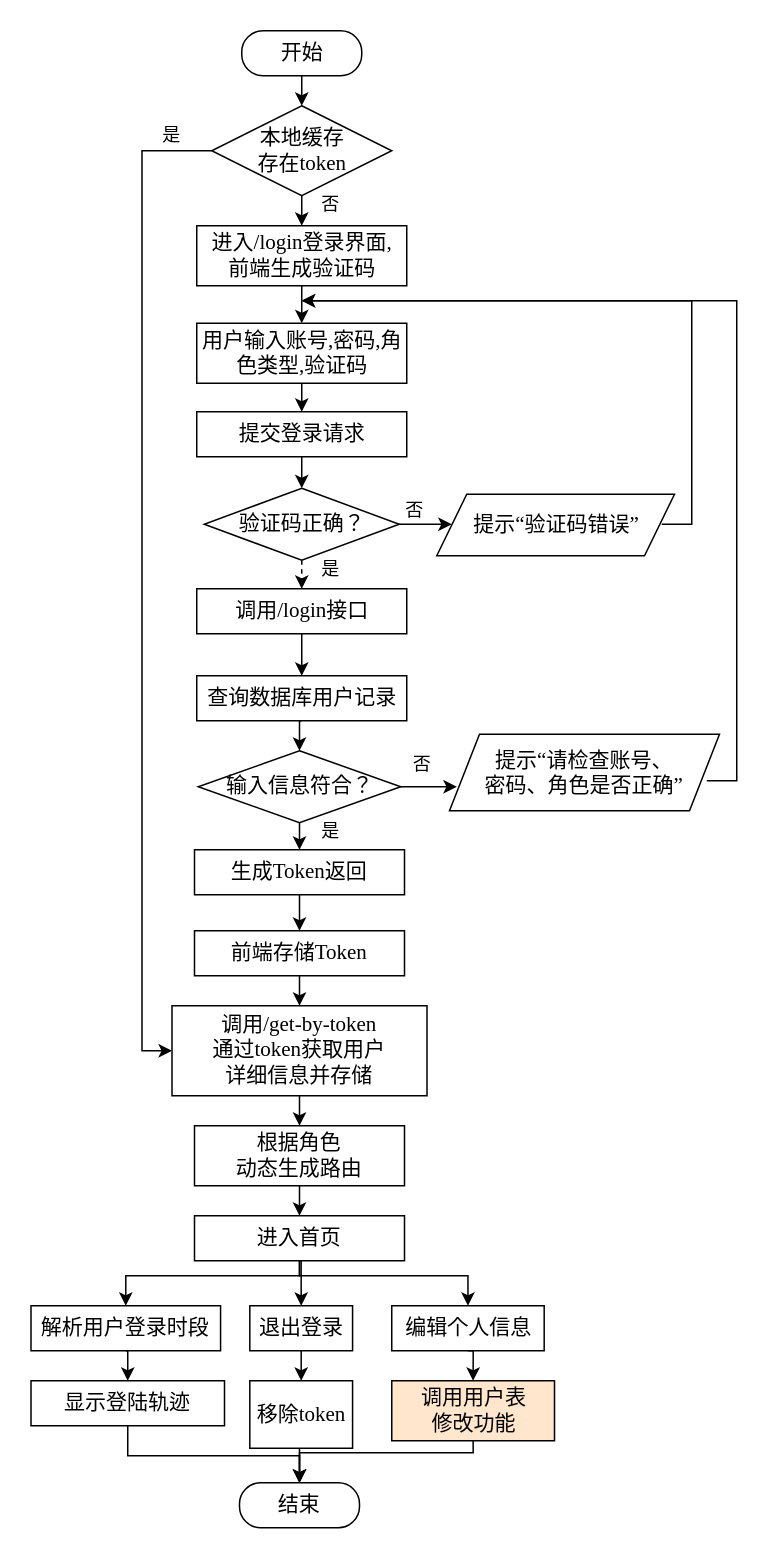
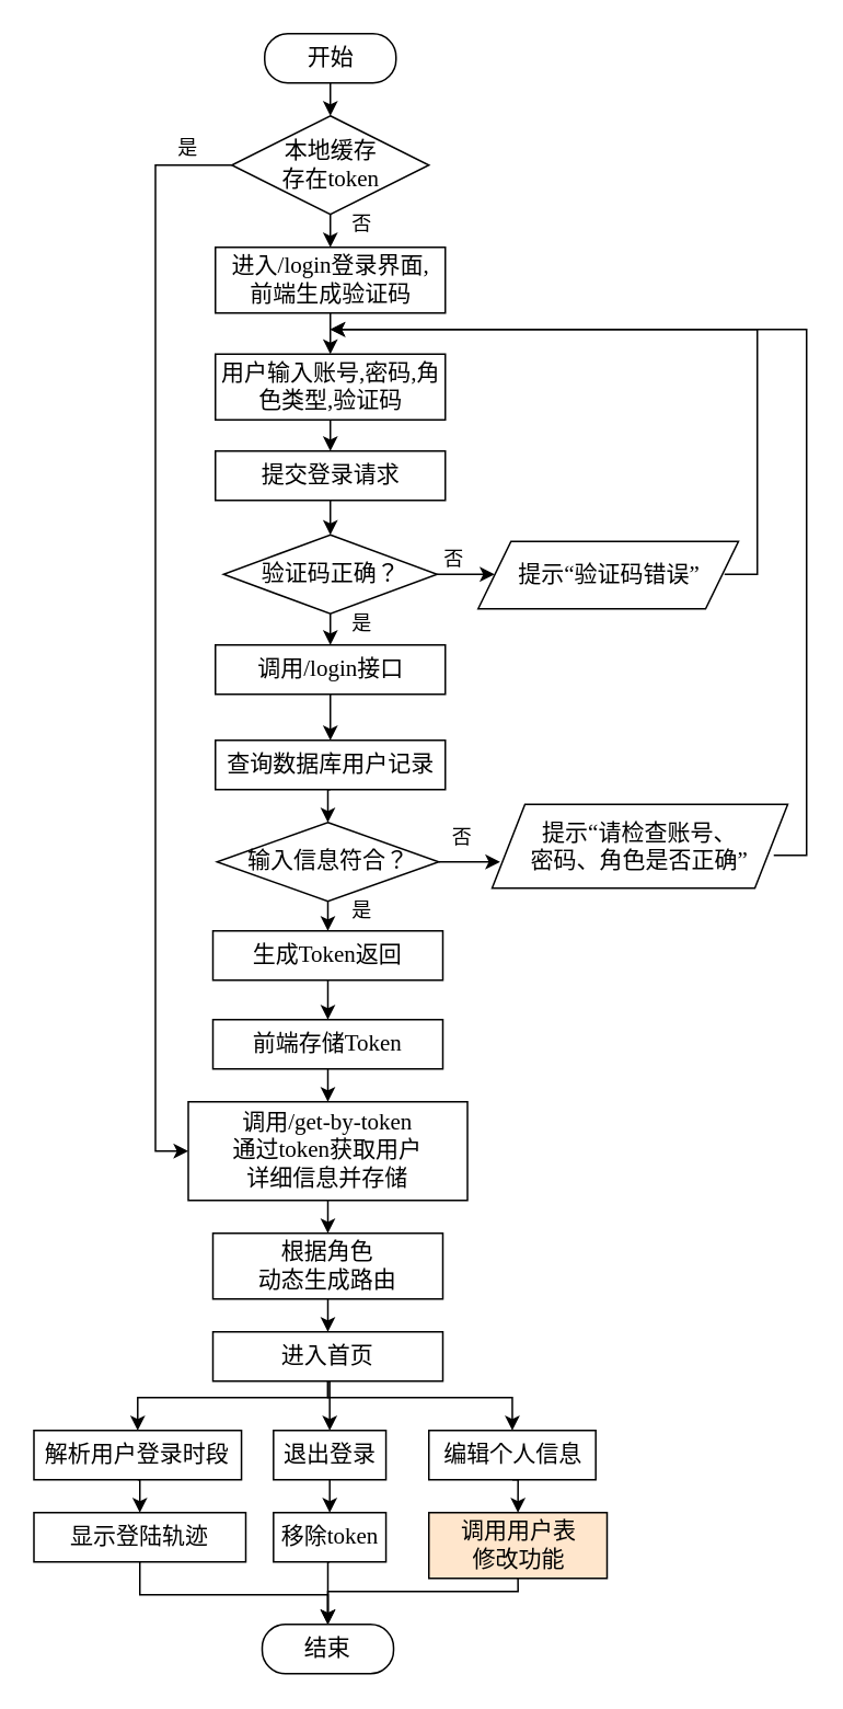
  <mxCell id="0" />
  <mxCell id="1" parent="0" />
  <mxCell id="2" style="edgeStyle=orthogonalEdgeStyle;rounded=0;orthogonalLoop=1;jettySize=auto;html=1;exitX=0.5;exitY=1;exitDx=0;exitDy=0;entryX=0.5;entryY=0;entryDx=0;entryDy=0;fontFamily=宋体;fontSize=14;fontColor=default;" parent="1" source="3" edge="1"><mxGeometry relative="1" as="geometry"><mxPoint x="200.5" y="70" as="targetPoint" /></mxGeometry></mxCell>
  <mxCell id="3" value="开始" style="rounded=1;whiteSpace=wrap;html=1;fontSize=14;glass=0;strokeWidth=1;shadow=0;arcSize=47;fontFamily=宋体;" parent="1" vertex="1"><mxGeometry x="160.5" y="20" width="80" height="30" as="geometry" /></mxCell>
  <mxCell id="4" style="edgeStyle=orthogonalEdgeStyle;rounded=0;orthogonalLoop=1;jettySize=auto;html=1;exitX=0.5;exitY=1;exitDx=0;exitDy=0;entryX=0.5;entryY=0;entryDx=0;entryDy=0;" parent="1" source="6" target="10" edge="1"><mxGeometry relative="1" as="geometry" /></mxCell>
  <mxCell id="5" style="edgeStyle=orthogonalEdgeStyle;rounded=0;orthogonalLoop=1;jettySize=auto;html=1;exitX=0;exitY=0.5;exitDx=0;exitDy=0;entryX=0;entryY=0.5;entryDx=0;entryDy=0;" parent="1" source="6" target="37" edge="1"><mxGeometry relative="1" as="geometry" /></mxCell>
  <mxCell id="6" value="&lt;font style=&quot;font-size: 14px;&quot; face=&quot;宋体&quot;&gt;本地缓存&lt;/font&gt;&lt;div&gt;&lt;font face=&quot;宋体&quot;&gt;&lt;span style=&quot;font-size: 14px;&quot;&gt;存在token&lt;/span&gt;&lt;/font&gt;&lt;/div&gt;" style="rhombus;whiteSpace=wrap;html=1;" parent="1" vertex="1"><mxGeometry x="140.5" y="70" width="120" height="60" as="geometry" /></mxCell>
  <mxCell id="7" style="edgeStyle=orthogonalEdgeStyle;rounded=0;orthogonalLoop=1;jettySize=auto;html=1;exitX=0.5;exitY=1;exitDx=0;exitDy=0;entryX=0.5;entryY=0;entryDx=0;entryDy=0;" parent="1" source="8" target="14" edge="1"><mxGeometry relative="1" as="geometry" /></mxCell>
  <mxCell id="8" value="用户输入账号,密码,角色类型,验证码" style="rounded=0;whiteSpace=wrap;html=1;fontFamily=宋体;fontSize=14;" parent="1" vertex="1"><mxGeometry x="130.5" y="215" width="140" height="40" as="geometry" /></mxCell>
  <mxCell id="9" style="edgeStyle=orthogonalEdgeStyle;rounded=0;orthogonalLoop=1;jettySize=auto;html=1;exitX=0.5;exitY=1;exitDx=0;exitDy=0;entryX=0.5;entryY=0;entryDx=0;entryDy=0;" parent="1" source="10" target="8" edge="1"><mxGeometry relative="1" as="geometry" /></mxCell>
  <mxCell id="10" value="进入/login登录界面,&lt;div&gt;前端生成验证码&lt;/div&gt;" style="rounded=0;whiteSpace=wrap;html=1;fontFamily=宋体;fontSize=14;" parent="1" vertex="1"><mxGeometry x="130.5" y="150" width="140" height="40" as="geometry" /></mxCell>
  <mxCell id="11" style="edgeStyle=orthogonalEdgeStyle;rounded=0;orthogonalLoop=1;jettySize=auto;html=1;exitX=0.5;exitY=1;exitDx=0;exitDy=0;entryX=0.5;entryY=0;entryDx=0;entryDy=0;" parent="1" source="12" target="22" edge="1"><mxGeometry relative="1" as="geometry" /></mxCell>
  <mxCell id="12" value="调用/login接口" style="rounded=0;whiteSpace=wrap;html=1;fontFamily=宋体;fontSize=14;" parent="1" vertex="1"><mxGeometry x="130.5" y="392" width="140" height="30" as="geometry" /></mxCell>
  <mxCell id="13" style="edgeStyle=orthogonalEdgeStyle;rounded=0;orthogonalLoop=1;jettySize=auto;html=1;exitX=0.5;exitY=1;exitDx=0;exitDy=0;entryX=0.5;entryY=0;entryDx=0;entryDy=0;" parent="1" source="14" target="17" edge="1"><mxGeometry relative="1" as="geometry" /></mxCell>
  <mxCell id="14" value="提交登录请求" style="rounded=0;whiteSpace=wrap;html=1;fontFamily=宋体;fontSize=14;" parent="1" vertex="1"><mxGeometry x="130.5" y="274" width="140" height="30" as="geometry" /></mxCell>
  <mxCell id="15" style="edgeStyle=orthogonalEdgeStyle;rounded=0;orthogonalLoop=1;jettySize=auto;html=1;exitX=1;exitY=0.5;exitDx=0;exitDy=0;entryX=0;entryY=0.5;entryDx=0;entryDy=0;" parent="1" source="17" edge="1"><mxGeometry relative="1" as="geometry"><mxPoint x="300.5" y="349" as="targetPoint" /></mxGeometry></mxCell>
- <mxCell id="16" style="edgeStyle=orthogonalEdgeStyle;rounded=0;orthogonalLoop=1;jettySize=auto;html=1;exitX=0.5;exitY=1;exitDx=0;exitDy=0;entryX=0.5;entryY=0;entryDx=0;entryDy=0;dashed=1;" parent="1" source="17" target="12" edge="1"><mxGeometry relative="1" as="geometry" /></mxCell>
+ <mxCell id="16" style="edgeStyle=orthogonalEdgeStyle;rounded=0;orthogonalLoop=1;jettySize=auto;html=1;exitX=0.5;exitY=1;exitDx=0;exitDy=0;entryX=0.5;entryY=0;entryDx=0;entryDy=0;" parent="1" source="17" target="12" edge="1"><mxGeometry relative="1" as="geometry" /></mxCell>
  <mxCell id="17" value="验证码正确？" style="rhombus;whiteSpace=wrap;html=1;fontFamily=宋体;fontSize=14;" parent="1" vertex="1"><mxGeometry x="135.5" y="325" width="130" height="48" as="geometry" /></mxCell>
  <mxCell id="18" style="edgeStyle=orthogonalEdgeStyle;rounded=0;orthogonalLoop=1;jettySize=auto;html=1;exitX=1;exitY=0.5;exitDx=0;exitDy=0;" parent="1" edge="1"><mxGeometry relative="1" as="geometry"><mxPoint x="200.5" y="200" as="targetPoint" /><Array as="points"><mxPoint x="460.5" y="349" /><mxPoint x="460.5" y="200" /></Array><mxPoint x="440.5" y="349" as="sourcePoint" /></mxGeometry></mxCell>
  <mxCell id="19" value="是" style="text;html=1;align=center;verticalAlign=middle;whiteSpace=wrap;rounded=0;fontFamily=宋体;" parent="1" vertex="1"><mxGeometry x="209.5" y="373" width="20" height="12" as="geometry" /></mxCell>
  <mxCell id="20" value="否" style="text;html=1;align=center;verticalAlign=middle;whiteSpace=wrap;rounded=0;fontFamily=宋体;" parent="1" vertex="1"><mxGeometry x="265.5" y="334" width="20" height="12" as="geometry" /></mxCell>
  <mxCell id="21" style="edgeStyle=orthogonalEdgeStyle;rounded=0;orthogonalLoop=1;jettySize=auto;html=1;exitX=0.5;exitY=1;exitDx=0;exitDy=0;entryX=0.5;entryY=0;entryDx=0;entryDy=0;" parent="1" source="22" target="24" edge="1"><mxGeometry relative="1" as="geometry" /></mxCell>
  <mxCell id="22" value="查询数据库用户记录" style="rounded=0;whiteSpace=wrap;html=1;fontFamily=宋体;fontSize=14;" parent="1" vertex="1"><mxGeometry x="130.5" y="450" width="140" height="30" as="geometry" /></mxCell>
  <mxCell id="23" style="edgeStyle=orthogonalEdgeStyle;rounded=0;orthogonalLoop=1;jettySize=auto;html=1;exitX=0.5;exitY=1;exitDx=0;exitDy=0;entryX=0.5;entryY=0;entryDx=0;entryDy=0;" parent="1" source="24" target="29" edge="1"><mxGeometry relative="1" as="geometry" /></mxCell>
  <mxCell id="24" value="输入信息符合？" style="rhombus;whiteSpace=wrap;html=1;fontFamily=宋体;fontSize=14;" parent="1" vertex="1"><mxGeometry x="131.5" y="500" width="135" height="48" as="geometry" /></mxCell>
  <mxCell id="25" style="edgeStyle=orthogonalEdgeStyle;rounded=0;orthogonalLoop=1;jettySize=auto;html=1;exitX=1;exitY=0.5;exitDx=0;exitDy=0;" parent="1" edge="1"><mxGeometry relative="1" as="geometry"><mxPoint x="200.5" y="200" as="targetPoint" /><Array as="points"><mxPoint x="490.5" y="520" /><mxPoint x="490.5" y="200" /></Array><mxPoint x="470.5" y="520" as="sourcePoint" /></mxGeometry></mxCell>
  <mxCell id="26" value="否" style="text;html=1;align=center;verticalAlign=middle;whiteSpace=wrap;rounded=0;fontFamily=宋体;" parent="1" vertex="1"><mxGeometry x="270.5" y="503" width="20" height="12" as="geometry" /></mxCell>
  <mxCell id="27" style="edgeStyle=orthogonalEdgeStyle;rounded=0;orthogonalLoop=1;jettySize=auto;html=1;exitX=1;exitY=0.5;exitDx=0;exitDy=0;entryX=0.02;entryY=0.588;entryDx=0;entryDy=0;entryPerimeter=0;" parent="1" source="24" edge="1"><mxGeometry relative="1" as="geometry"><mxPoint x="303.9" y="523.52" as="targetPoint" /></mxGeometry></mxCell>
  <mxCell id="28" style="edgeStyle=orthogonalEdgeStyle;rounded=0;orthogonalLoop=1;jettySize=auto;html=1;exitX=0.5;exitY=1;exitDx=0;exitDy=0;entryX=0.5;entryY=0;entryDx=0;entryDy=0;" parent="1" source="29" target="32" edge="1"><mxGeometry relative="1" as="geometry" /></mxCell>
  <mxCell id="29" value="生成Token返回" style="rounded=0;whiteSpace=wrap;html=1;fontFamily=宋体;fontSize=14;" parent="1" vertex="1"><mxGeometry x="129" y="566" width="140" height="30" as="geometry" /></mxCell>
  <mxCell id="30" value="是" style="text;html=1;align=center;verticalAlign=middle;whiteSpace=wrap;rounded=0;fontFamily=宋体;" parent="1" vertex="1"><mxGeometry x="209.5" y="548" width="20" height="12" as="geometry" /></mxCell>
  <mxCell id="31" style="edgeStyle=orthogonalEdgeStyle;rounded=0;orthogonalLoop=1;jettySize=auto;html=1;exitX=0.5;exitY=1;exitDx=0;exitDy=0;entryX=0.5;entryY=0;entryDx=0;entryDy=0;" parent="1" source="32" target="37" edge="1"><mxGeometry relative="1" as="geometry" /></mxCell>
  <mxCell id="32" value="前端存储Token" style="rounded=0;whiteSpace=wrap;html=1;fontFamily=宋体;fontSize=14;" parent="1" vertex="1"><mxGeometry x="129" y="620" width="140" height="30" as="geometry" /></mxCell>
  <mxCell id="33" value="否" style="text;html=1;align=center;verticalAlign=middle;whiteSpace=wrap;rounded=0;fontFamily=宋体;" parent="1" vertex="1"><mxGeometry x="209.5" y="130" width="20" height="12" as="geometry" /></mxCell>
  <mxCell id="34" style="edgeStyle=orthogonalEdgeStyle;rounded=0;orthogonalLoop=1;jettySize=auto;html=1;exitX=0.5;exitY=1;exitDx=0;exitDy=0;entryX=0.5;entryY=0;entryDx=0;entryDy=0;" parent="1" source="35" target="42" edge="1"><mxGeometry relative="1" as="geometry" /></mxCell>
  <mxCell id="35" value="根据角色&lt;div&gt;&lt;span style=&quot;background-color: transparent; color: light-dark(rgb(0, 0, 0), rgb(255, 255, 255));&quot;&gt;动态生成路由&lt;/span&gt;&lt;/div&gt;" style="rounded=0;whiteSpace=wrap;html=1;fontFamily=宋体;fontSize=14;" parent="1" vertex="1"><mxGeometry x="129" y="750" width="140" height="40" as="geometry" /></mxCell>
  <mxCell id="36" style="edgeStyle=orthogonalEdgeStyle;rounded=0;orthogonalLoop=1;jettySize=auto;html=1;exitX=0.5;exitY=1;exitDx=0;exitDy=0;entryX=0.5;entryY=0;entryDx=0;entryDy=0;" parent="1" source="37" target="35" edge="1"><mxGeometry relative="1" as="geometry" /></mxCell>
  <mxCell id="37" value="调用/get-by-token&lt;div&gt;通过token&lt;span style=&quot;background-color: transparent; color: light-dark(rgb(0, 0, 0), rgb(255, 255, 255));&quot;&gt;获取用户&lt;/span&gt;&lt;/div&gt;&lt;div&gt;&lt;span style=&quot;background-color: transparent; color: light-dark(rgb(0, 0, 0), rgb(255, 255, 255));&quot;&gt;详细&lt;/span&gt;&lt;span style=&quot;background-color: transparent; color: light-dark(rgb(0, 0, 0), rgb(255, 255, 255));&quot;&gt;信息并存储&lt;/span&gt;&lt;/div&gt;" style="rounded=0;whiteSpace=wrap;html=1;fontFamily=宋体;fontSize=14;" parent="1" vertex="1"><mxGeometry x="114" y="670" width="170" height="60" as="geometry" /></mxCell>
  <mxCell id="38" value="是" style="text;html=1;align=center;verticalAlign=middle;whiteSpace=wrap;rounded=0;spacing=0;fontFamily=宋体;" parent="1" vertex="1"><mxGeometry x="99" y="80" width="30" height="20" as="geometry" /></mxCell>
  <mxCell id="39" style="edgeStyle=orthogonalEdgeStyle;rounded=0;orthogonalLoop=1;jettySize=auto;html=1;exitX=0.5;exitY=1;exitDx=0;exitDy=0;entryX=0.5;entryY=0;entryDx=0;entryDy=0;" parent="1" source="42" target="46" edge="1"><mxGeometry relative="1" as="geometry" /></mxCell>
  <mxCell id="40" style="edgeStyle=orthogonalEdgeStyle;rounded=0;orthogonalLoop=1;jettySize=auto;html=1;exitX=0.5;exitY=1;exitDx=0;exitDy=0;entryX=0.5;entryY=0;entryDx=0;entryDy=0;" parent="1" source="42" target="48" edge="1"><mxGeometry relative="1" as="geometry"><Array as="points"><mxPoint x="199" y="850" /><mxPoint x="311" y="850" /></Array></mxGeometry></mxCell>
  <mxCell id="41" style="edgeStyle=orthogonalEdgeStyle;rounded=0;orthogonalLoop=1;jettySize=auto;html=1;exitX=0.5;exitY=1;exitDx=0;exitDy=0;entryX=0.5;entryY=0;entryDx=0;entryDy=0;" parent="1" source="42" target="50" edge="1"><mxGeometry relative="1" as="geometry"><Array as="points"><mxPoint x="199" y="850" /><mxPoint x="83" y="850" /></Array></mxGeometry></mxCell>
  <mxCell id="42" value="进入首页" style="rounded=0;whiteSpace=wrap;html=1;fontFamily=宋体;fontSize=14;" parent="1" vertex="1"><mxGeometry x="129" y="810" width="140" height="30" as="geometry" /></mxCell>
  <mxCell id="43" style="edgeStyle=orthogonalEdgeStyle;rounded=0;orthogonalLoop=1;jettySize=auto;html=1;exitX=0.5;exitY=1;exitDx=0;exitDy=0;entryX=0.5;entryY=0;entryDx=0;entryDy=0;" parent="1" source="44" target="55" edge="1"><mxGeometry relative="1" as="geometry"><Array as="points"><mxPoint x="85" y="970" /><mxPoint x="199" y="970" /></Array></mxGeometry></mxCell>
  <mxCell id="44" value="显示登陆轨迹" style="rounded=0;whiteSpace=wrap;html=1;fontFamily=宋体;fontSize=14;" parent="1" vertex="1"><mxGeometry x="20" y="920" width="129" height="30" as="geometry" /></mxCell>
  <mxCell id="45" style="edgeStyle=orthogonalEdgeStyle;rounded=0;orthogonalLoop=1;jettySize=auto;html=1;exitX=0.5;exitY=1;exitDx=0;exitDy=0;entryX=0.5;entryY=0;entryDx=0;entryDy=0;" parent="1" source="46" target="52" edge="1"><mxGeometry relative="1" as="geometry" /></mxCell>
  <mxCell id="46" value="退出登录" style="rounded=0;whiteSpace=wrap;html=1;fontFamily=宋体;fontSize=14;" parent="1" vertex="1"><mxGeometry x="165.88" y="870" width="68.5" height="30" as="geometry" /></mxCell>
  <mxCell id="47" style="edgeStyle=orthogonalEdgeStyle;rounded=0;orthogonalLoop=1;jettySize=auto;html=1;exitX=0.5;exitY=1;exitDx=0;exitDy=0;entryX=0.5;entryY=0;entryDx=0;entryDy=0;" parent="1" source="48" target="54" edge="1"><mxGeometry relative="1" as="geometry" /></mxCell>
  <mxCell id="48" value="编辑个人信息" style="rounded=0;whiteSpace=wrap;html=1;fontFamily=宋体;fontSize=14;" parent="1" vertex="1"><mxGeometry x="260.5" y="870" width="101.62" height="30" as="geometry" /></mxCell>
  <mxCell id="49" style="edgeStyle=orthogonalEdgeStyle;rounded=0;orthogonalLoop=1;jettySize=auto;html=1;exitX=0.5;exitY=1;exitDx=0;exitDy=0;entryX=0.5;entryY=0;entryDx=0;entryDy=0;" parent="1" source="50" target="44" edge="1"><mxGeometry relative="1" as="geometry" /></mxCell>
  <mxCell id="50" value="解析用户&lt;span style=&quot;background-color: transparent; color: light-dark(rgb(0, 0, 0), rgb(255, 255, 255));&quot;&gt;登录时段&lt;/span&gt;" style="rounded=0;whiteSpace=wrap;html=1;fontFamily=宋体;fontSize=14;" parent="1" vertex="1"><mxGeometry x="20" y="870" width="126.38" height="30" as="geometry" /></mxCell>
  <mxCell id="51" style="edgeStyle=orthogonalEdgeStyle;rounded=0;orthogonalLoop=1;jettySize=auto;html=1;exitX=0.5;exitY=1;exitDx=0;exitDy=0;entryX=0.5;entryY=0;entryDx=0;entryDy=0;" parent="1" source="52" target="55" edge="1"><mxGeometry relative="1" as="geometry" /></mxCell>
- <mxCell id="52" value="移除token" style="rounded=0;whiteSpace=wrap;html=1;fontFamily=宋体;fontSize=14;" parent="1" vertex="1"><mxGeometry x="165.88" y="920" width="68.5" height="45" as="geometry" /></mxCell>
+ <mxCell id="52" value="移除token" style="rounded=0;whiteSpace=wrap;html=1;fontFamily=宋体;fontSize=14;" parent="1" vertex="1"><mxGeometry x="165.88" y="920" width="68.5" height="30" as="geometry" /></mxCell>
  <mxCell id="53" style="edgeStyle=orthogonalEdgeStyle;rounded=0;orthogonalLoop=1;jettySize=auto;html=1;exitX=0.5;exitY=1;exitDx=0;exitDy=0;entryX=0.5;entryY=0;entryDx=0;entryDy=0;" parent="1" source="54" target="55" edge="1"><mxGeometry relative="1" as="geometry"><Array as="points"><mxPoint x="315" y="968" /><mxPoint x="199" y="968" /></Array></mxGeometry></mxCell>
  <mxCell id="54" value="调用用户表&lt;div&gt;修改功能&lt;/div&gt;" style="rounded=0;whiteSpace=wrap;html=1;fontFamily=宋体;fontSize=14;fillColor=#ffe6cc;" parent="1" vertex="1"><mxGeometry x="260.5" y="920" width="108.5" height="40" as="geometry" /></mxCell>
  <mxCell id="55" value="结束" style="rounded=1;whiteSpace=wrap;html=1;fontSize=14;glass=0;strokeWidth=1;shadow=0;arcSize=47;fontFamily=宋体;" parent="1" vertex="1"><mxGeometry x="159" y="988" width="80" height="30" as="geometry" /></mxCell>
  <mxCell id="56" value="&lt;span style=&quot;font-family: 宋体; font-size: 14px;&quot;&gt;提示“验证码错误”&lt;/span&gt;" style="shape=parallelogram;perimeter=parallelogramPerimeter;whiteSpace=wrap;html=1;fixedSize=1;" vertex="1" parent="1"><mxGeometry x="290.5" y="329" width="158.5" height="41" as="geometry" /></mxCell>
  <mxCell id="57" value="&lt;span style=&quot;font-family: 宋体; font-size: 14px;&quot;&gt;提示“请检查账号、&lt;/span&gt;&lt;div&gt;&lt;span style=&quot;font-family: 宋体; font-size: 14px;&quot;&gt;密码、角色是否正确”&lt;/span&gt;&lt;/div&gt;" style="shape=parallelogram;perimeter=parallelogramPerimeter;whiteSpace=wrap;html=1;fixedSize=1;" vertex="1" parent="1"><mxGeometry x="299" y="489" width="180" height="51" as="geometry" /></mxCell>
